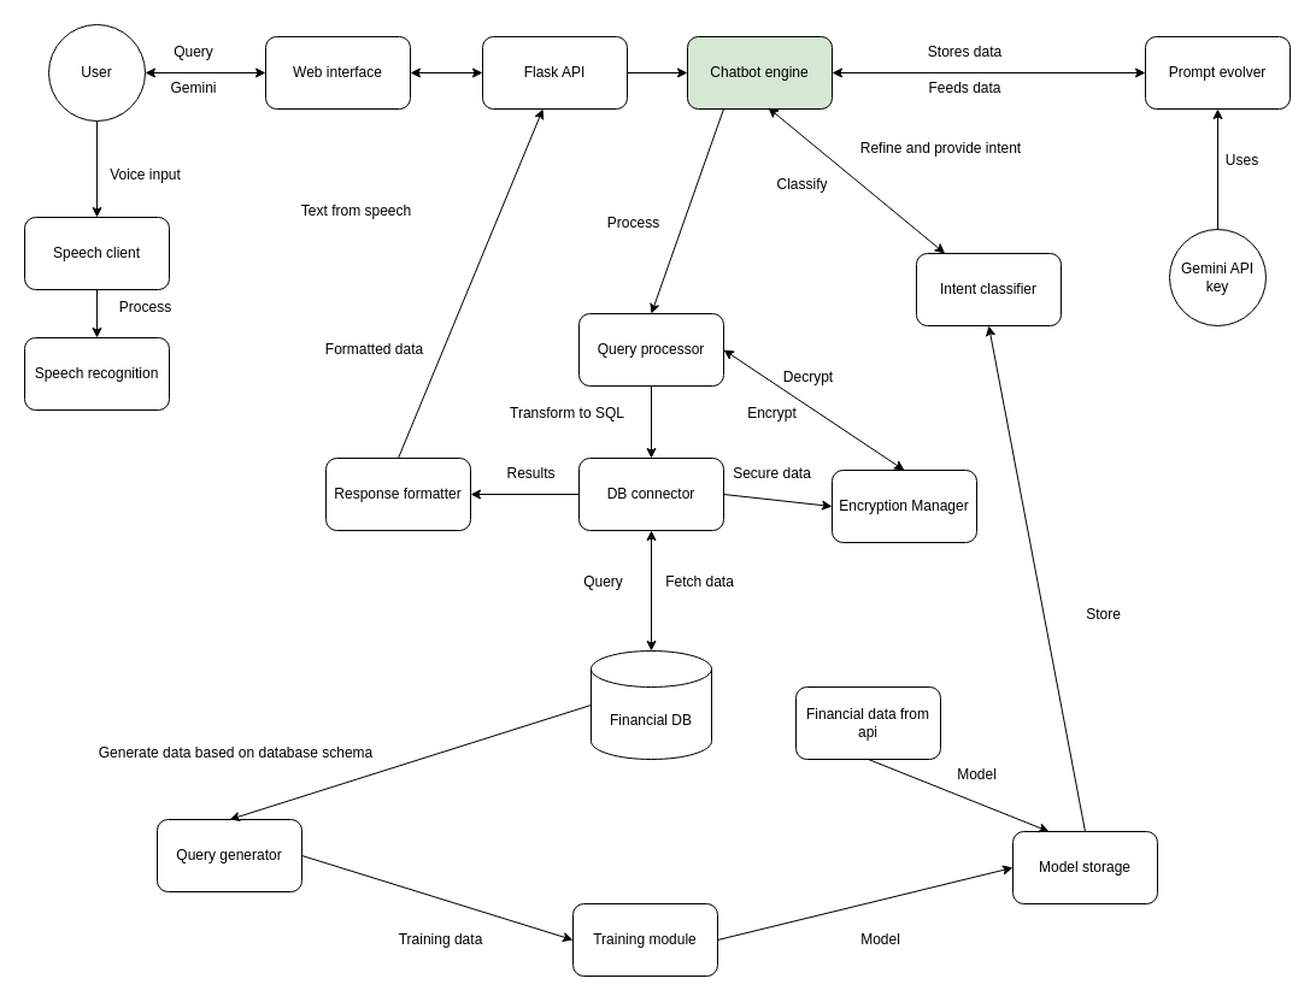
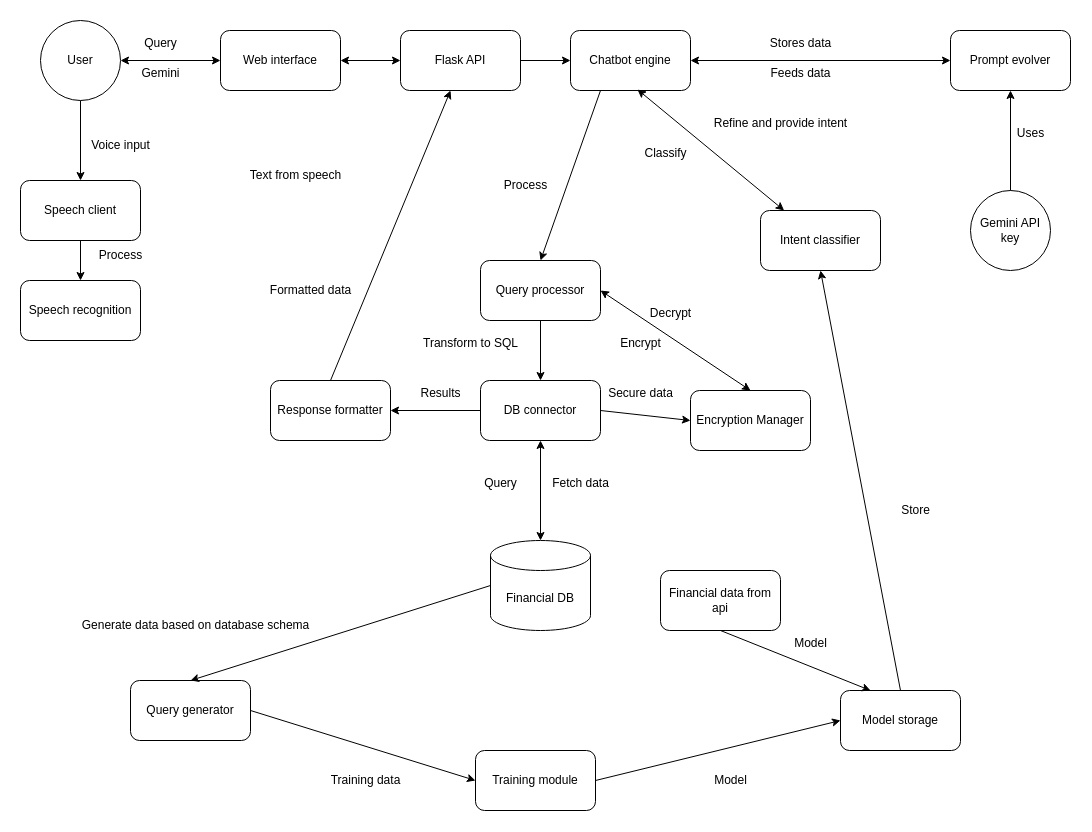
  <mxCell id="0" />
  <mxCell id="1" parent="0" />
  <mxCell id="2" value="User" style="ellipse;whiteSpace=wrap;html=1;aspect=fixed;" parent="1" vertex="1"><mxGeometry x="40" y="20" width="80" height="80" as="geometry" /></mxCell>
  <mxCell id="3" value="Web interface" style="rounded=1;whiteSpace=wrap;html=1;" parent="1" vertex="1"><mxGeometry x="220" y="30" width="120" height="60" as="geometry" /></mxCell>
  <mxCell id="4" value="" style="endArrow=classic;startArrow=classic;html=1;rounded=0;entryX=0;entryY=0.5;entryDx=0;entryDy=0;exitX=1;exitY=0.5;exitDx=0;exitDy=0;" parent="1" source="2" target="3" edge="1"><mxGeometry width="50" height="50" relative="1" as="geometry"><mxPoint x="350" y="340" as="sourcePoint" /><mxPoint x="400" y="290" as="targetPoint" /></mxGeometry></mxCell>
  <mxCell id="5" value="Query" style="text;html=1;align=center;verticalAlign=middle;resizable=0;points=[];autosize=1;strokeColor=none;fillColor=none;" parent="1" vertex="1"><mxGeometry x="130" y="28" width="60" height="30" as="geometry" /></mxCell>
  <mxCell id="6" value="Gemini" style="text;html=1;align=center;verticalAlign=middle;resizable=0;points=[];autosize=1;strokeColor=none;fillColor=none;" parent="1" vertex="1"><mxGeometry x="120" y="58" width="80" height="30" as="geometry" /></mxCell>
  <mxCell id="7" value="Speech client" style="rounded=1;whiteSpace=wrap;html=1;" parent="1" vertex="1"><mxGeometry x="20" y="180" width="120" height="60" as="geometry" /></mxCell>
  <mxCell id="8" value="" style="endArrow=classic;html=1;rounded=0;entryX=0.5;entryY=0;entryDx=0;entryDy=0;exitX=0.5;exitY=1;exitDx=0;exitDy=0;" parent="1" source="2" target="7" edge="1"><mxGeometry width="50" height="50" relative="1" as="geometry"><mxPoint x="350" y="340" as="sourcePoint" /><mxPoint x="400" y="290" as="targetPoint" /></mxGeometry></mxCell>
  <mxCell id="9" value="Voice input" style="text;html=1;align=center;verticalAlign=middle;resizable=0;points=[];autosize=1;strokeColor=none;fillColor=none;" parent="1" vertex="1"><mxGeometry x="80" y="130" width="80" height="30" as="geometry" /></mxCell>
  <mxCell id="10" value="Speech recognition" style="rounded=1;whiteSpace=wrap;html=1;" parent="1" vertex="1"><mxGeometry x="20" y="280" width="120" height="60" as="geometry" /></mxCell>
  <mxCell id="11" value="" style="endArrow=classic;html=1;rounded=0;exitX=0.5;exitY=1;exitDx=0;exitDy=0;entryX=0.5;entryY=0;entryDx=0;entryDy=0;" parent="1" source="7" target="10" edge="1"><mxGeometry width="50" height="50" relative="1" as="geometry"><mxPoint x="350" y="340" as="sourcePoint" /><mxPoint x="400" y="290" as="targetPoint" /></mxGeometry></mxCell>
  <mxCell id="12" value="Process" style="text;html=1;align=center;verticalAlign=middle;resizable=0;points=[];autosize=1;strokeColor=none;fillColor=none;" parent="1" vertex="1"><mxGeometry x="85" y="240" width="70" height="30" as="geometry" /></mxCell>
  <mxCell id="13" value="Flask API" style="rounded=1;whiteSpace=wrap;html=1;" parent="1" vertex="1"><mxGeometry x="400" y="30" width="120" height="60" as="geometry" /></mxCell>
  <mxCell id="14" value="" style="endArrow=classic;startArrow=classic;html=1;rounded=0;entryX=0;entryY=0.5;entryDx=0;entryDy=0;exitX=1;exitY=0.5;exitDx=0;exitDy=0;" parent="1" source="3" target="13" edge="1"><mxGeometry width="50" height="50" relative="1" as="geometry"><mxPoint x="350" y="340" as="sourcePoint" /><mxPoint x="400" y="290" as="targetPoint" /></mxGeometry></mxCell>
- <mxCell id="15" value="Chatbot engine" style="rounded=1;whiteSpace=wrap;html=1;fillColor=#d5e8d4;" parent="1" vertex="1"><mxGeometry x="570" y="30" width="120" height="60" as="geometry" /></mxCell>
+ <mxCell id="15" value="Chatbot engine" style="rounded=1;whiteSpace=wrap;html=1;" parent="1" vertex="1"><mxGeometry x="570" y="30" width="120" height="60" as="geometry" /></mxCell>
  <mxCell id="16" value="" style="endArrow=classic;html=1;rounded=0;entryX=0;entryY=0.5;entryDx=0;entryDy=0;exitX=1;exitY=0.5;exitDx=0;exitDy=0;" parent="1" source="13" target="15" edge="1"><mxGeometry width="50" height="50" relative="1" as="geometry"><mxPoint x="350" y="340" as="sourcePoint" /><mxPoint x="400" y="290" as="targetPoint" /></mxGeometry></mxCell>
  <mxCell id="17" value="Intent classifier" style="rounded=1;whiteSpace=wrap;html=1;" parent="1" vertex="1"><mxGeometry x="760" y="210" width="120" height="60" as="geometry" /></mxCell>
  <mxCell id="18" value="" style="endArrow=classic;startArrow=classic;html=1;rounded=0;entryX=0.558;entryY=0.983;entryDx=0;entryDy=0;entryPerimeter=0;" parent="1" source="17" target="15" edge="1"><mxGeometry width="50" height="50" relative="1" as="geometry"><mxPoint x="350" y="340" as="sourcePoint" /><mxPoint x="400" y="290" as="targetPoint" /></mxGeometry></mxCell>
  <mxCell id="19" value="Classify" style="text;html=1;align=center;verticalAlign=middle;resizable=0;points=[];autosize=1;strokeColor=none;fillColor=none;" parent="1" vertex="1"><mxGeometry x="630" y="138" width="70" height="30" as="geometry" /></mxCell>
  <mxCell id="20" value="Refine and provide intent" style="text;html=1;align=center;verticalAlign=middle;resizable=0;points=[];autosize=1;strokeColor=none;fillColor=none;" parent="1" vertex="1"><mxGeometry x="700" y="108" width="160" height="30" as="geometry" /></mxCell>
  <mxCell id="21" value="Query processor" style="rounded=1;whiteSpace=wrap;html=1;" parent="1" vertex="1"><mxGeometry x="480" y="260" width="120" height="60" as="geometry" /></mxCell>
  <mxCell id="22" value="" style="endArrow=classic;html=1;rounded=0;entryX=0.5;entryY=0;entryDx=0;entryDy=0;exitX=0.25;exitY=1;exitDx=0;exitDy=0;" parent="1" source="15" target="21" edge="1"><mxGeometry width="50" height="50" relative="1" as="geometry"><mxPoint x="350" y="340" as="sourcePoint" /><mxPoint x="400" y="290" as="targetPoint" /></mxGeometry></mxCell>
  <mxCell id="23" value="Process" style="text;html=1;align=center;verticalAlign=middle;resizable=0;points=[];autosize=1;strokeColor=none;fillColor=none;" parent="1" vertex="1"><mxGeometry x="490" y="170" width="70" height="30" as="geometry" /></mxCell>
  <mxCell id="24" value="DB connector" style="rounded=1;whiteSpace=wrap;html=1;" parent="1" vertex="1"><mxGeometry x="480" y="380" width="120" height="60" as="geometry" /></mxCell>
  <mxCell id="25" value="" style="endArrow=classic;html=1;rounded=0;entryX=0.5;entryY=0;entryDx=0;entryDy=0;exitX=0.5;exitY=1;exitDx=0;exitDy=0;" parent="1" source="21" target="24" edge="1"><mxGeometry width="50" height="50" relative="1" as="geometry"><mxPoint x="350" y="340" as="sourcePoint" /><mxPoint x="400" y="290" as="targetPoint" /></mxGeometry></mxCell>
  <mxCell id="26" value="Encryption Manager" style="rounded=1;whiteSpace=wrap;html=1;" parent="1" vertex="1"><mxGeometry x="690" y="390" width="120" height="60" as="geometry" /></mxCell>
  <mxCell id="27" value="Transform to SQL" style="text;html=1;align=center;verticalAlign=middle;resizable=0;points=[];autosize=1;strokeColor=none;fillColor=none;" parent="1" vertex="1"><mxGeometry x="410" y="328" width="120" height="30" as="geometry" /></mxCell>
  <mxCell id="28" value="Encrypt" style="text;html=1;align=center;verticalAlign=middle;resizable=0;points=[];autosize=1;strokeColor=none;fillColor=none;" parent="1" vertex="1"><mxGeometry x="610" y="328" width="60" height="30" as="geometry" /></mxCell>
  <mxCell id="29" value="" style="endArrow=classic;html=1;rounded=0;entryX=0;entryY=0.5;entryDx=0;entryDy=0;exitX=1;exitY=0.5;exitDx=0;exitDy=0;" parent="1" source="24" target="26" edge="1"><mxGeometry width="50" height="50" relative="1" as="geometry"><mxPoint x="350" y="340" as="sourcePoint" /><mxPoint x="400" y="290" as="targetPoint" /></mxGeometry></mxCell>
  <mxCell id="30" value="Secure data" style="text;html=1;align=center;verticalAlign=middle;resizable=0;points=[];autosize=1;strokeColor=none;fillColor=none;" parent="1" vertex="1"><mxGeometry x="595" y="378" width="90" height="30" as="geometry" /></mxCell>
  <mxCell id="31" value="Financial DB" style="shape=cylinder3;whiteSpace=wrap;html=1;boundedLbl=1;backgroundOutline=1;size=15;" parent="1" vertex="1"><mxGeometry x="490" y="540" width="100" height="90" as="geometry" /></mxCell>
  <mxCell id="32" value="Query" style="text;html=1;align=center;verticalAlign=middle;resizable=0;points=[];autosize=1;strokeColor=none;fillColor=none;" parent="1" vertex="1"><mxGeometry x="470" y="468" width="60" height="30" as="geometry" /></mxCell>
  <mxCell id="33" value="Response formatter" style="rounded=1;whiteSpace=wrap;html=1;" parent="1" vertex="1"><mxGeometry x="270" y="380" width="120" height="60" as="geometry" /></mxCell>
  <mxCell id="34" value="" style="endArrow=classic;html=1;rounded=0;entryX=1;entryY=0.5;entryDx=0;entryDy=0;exitX=0;exitY=0.5;exitDx=0;exitDy=0;" parent="1" source="24" target="33" edge="1"><mxGeometry width="50" height="50" relative="1" as="geometry"><mxPoint x="350" y="340" as="sourcePoint" /><mxPoint x="400" y="290" as="targetPoint" /></mxGeometry></mxCell>
  <mxCell id="35" value="Results" style="text;html=1;align=center;verticalAlign=middle;resizable=0;points=[];autosize=1;strokeColor=none;fillColor=none;" parent="1" vertex="1"><mxGeometry x="410" y="378" width="60" height="30" as="geometry" /></mxCell>
  <mxCell id="36" value="" style="endArrow=classic;startArrow=classic;html=1;rounded=0;entryX=0.5;entryY=0;entryDx=0;entryDy=0;entryPerimeter=0;exitX=0.5;exitY=1;exitDx=0;exitDy=0;" parent="1" source="24" target="31" edge="1"><mxGeometry width="50" height="50" relative="1" as="geometry"><mxPoint x="350" y="340" as="sourcePoint" /><mxPoint x="400" y="290" as="targetPoint" /></mxGeometry></mxCell>
  <mxCell id="37" value="Fetch data" style="text;html=1;align=center;verticalAlign=middle;resizable=0;points=[];autosize=1;strokeColor=none;fillColor=none;" parent="1" vertex="1"><mxGeometry x="540" y="468" width="80" height="30" as="geometry" /></mxCell>
  <mxCell id="38" value="" style="endArrow=classic;html=1;rounded=0;entryX=0.417;entryY=1;entryDx=0;entryDy=0;entryPerimeter=0;exitX=0.5;exitY=0;exitDx=0;exitDy=0;" parent="1" source="33" target="13" edge="1"><mxGeometry width="50" height="50" relative="1" as="geometry"><mxPoint x="350" y="340" as="sourcePoint" /><mxPoint x="400" y="290" as="targetPoint" /></mxGeometry></mxCell>
  <mxCell id="39" value="Formatted data" style="text;html=1;align=center;verticalAlign=middle;resizable=0;points=[];autosize=1;strokeColor=none;fillColor=none;" parent="1" vertex="1"><mxGeometry x="260" y="275" width="100" height="30" as="geometry" /></mxCell>
  <mxCell id="40" value="Text from speech" style="text;html=1;align=center;verticalAlign=middle;resizable=0;points=[];autosize=1;strokeColor=none;fillColor=none;" parent="1" vertex="1"><mxGeometry x="240" y="160" width="110" height="30" as="geometry" /></mxCell>
  <mxCell id="41" value="Query generator" style="rounded=1;whiteSpace=wrap;html=1;" parent="1" vertex="1"><mxGeometry x="130" y="680" width="120" height="60" as="geometry" /></mxCell>
  <mxCell id="42" value="Training module" style="rounded=1;whiteSpace=wrap;html=1;" parent="1" vertex="1"><mxGeometry x="475" y="750" width="120" height="60" as="geometry" /></mxCell>
  <mxCell id="43" value="Model storage" style="rounded=1;whiteSpace=wrap;html=1;" parent="1" vertex="1"><mxGeometry x="840" y="690" width="120" height="60" as="geometry" /></mxCell>
  <mxCell id="44" value="" style="endArrow=classic;html=1;rounded=0;entryX=0;entryY=0.5;entryDx=0;entryDy=0;exitX=1;exitY=0.5;exitDx=0;exitDy=0;" parent="1" source="42" target="43" edge="1"><mxGeometry width="50" height="50" relative="1" as="geometry"><mxPoint x="350" y="640" as="sourcePoint" /><mxPoint x="400" y="590" as="targetPoint" /></mxGeometry></mxCell>
  <mxCell id="45" value="Model" style="text;html=1;align=center;verticalAlign=middle;resizable=0;points=[];autosize=1;strokeColor=none;fillColor=none;" parent="1" vertex="1"><mxGeometry x="700" y="765" width="60" height="30" as="geometry" /></mxCell>
  <mxCell id="46" value="" style="endArrow=classic;html=1;rounded=0;entryX=0;entryY=0.5;entryDx=0;entryDy=0;exitX=1;exitY=0.5;exitDx=0;exitDy=0;" parent="1" source="41" target="42" edge="1"><mxGeometry width="50" height="50" relative="1" as="geometry"><mxPoint x="350" y="640" as="sourcePoint" /><mxPoint x="400" y="590" as="targetPoint" /></mxGeometry></mxCell>
  <mxCell id="47" value="Training data" style="text;html=1;align=center;verticalAlign=middle;resizable=0;points=[];autosize=1;strokeColor=none;fillColor=none;" parent="1" vertex="1"><mxGeometry x="320" y="765" width="90" height="30" as="geometry" /></mxCell>
  <mxCell id="48" value="" style="endArrow=classic;html=1;rounded=0;entryX=0.5;entryY=1;entryDx=0;entryDy=0;exitX=0.5;exitY=0;exitDx=0;exitDy=0;" parent="1" source="43" target="17" edge="1"><mxGeometry width="50" height="50" relative="1" as="geometry"><mxPoint x="350" y="540" as="sourcePoint" /><mxPoint x="400" y="490" as="targetPoint" /></mxGeometry></mxCell>
  <mxCell id="49" value="" style="endArrow=classic;html=1;rounded=0;exitX=0;exitY=0.5;exitDx=0;exitDy=0;exitPerimeter=0;entryX=0.5;entryY=0;entryDx=0;entryDy=0;" parent="1" source="31" target="41" edge="1"><mxGeometry width="50" height="50" relative="1" as="geometry"><mxPoint x="450" y="540" as="sourcePoint" /><mxPoint x="500" y="490" as="targetPoint" /></mxGeometry></mxCell>
  <mxCell id="50" value="Generate data based on database schema" style="text;html=1;align=center;verticalAlign=middle;resizable=0;points=[];autosize=1;strokeColor=none;fillColor=none;" parent="1" vertex="1"><mxGeometry x="70" y="610" width="250" height="30" as="geometry" /></mxCell>
  <mxCell id="51" value="Store" style="text;html=1;align=center;verticalAlign=middle;resizable=0;points=[];autosize=1;strokeColor=none;fillColor=none;" parent="1" vertex="1"><mxGeometry x="890" y="495" width="50" height="30" as="geometry" /></mxCell>
  <mxCell id="52" value="Financial data from api" style="rounded=1;whiteSpace=wrap;html=1;" parent="1" vertex="1"><mxGeometry x="660" y="570" width="120" height="60" as="geometry" /></mxCell>
  <mxCell id="53" value="" style="endArrow=classic;html=1;rounded=0;entryX=0.25;entryY=0;entryDx=0;entryDy=0;exitX=0.5;exitY=1;exitDx=0;exitDy=0;" parent="1" source="52" target="43" edge="1"><mxGeometry width="50" height="50" relative="1" as="geometry"><mxPoint x="560" y="540" as="sourcePoint" /><mxPoint x="610" y="490" as="targetPoint" /></mxGeometry></mxCell>
  <mxCell id="54" value="Model" style="text;html=1;align=center;verticalAlign=middle;resizable=0;points=[];autosize=1;strokeColor=none;fillColor=none;" parent="1" vertex="1"><mxGeometry x="780" y="628" width="60" height="30" as="geometry" /></mxCell>
  <mxCell id="55" value="Prompt evolver" style="rounded=1;whiteSpace=wrap;html=1;" parent="1" vertex="1"><mxGeometry x="950" y="30" width="120" height="60" as="geometry" /></mxCell>
  <mxCell id="56" value="" style="endArrow=classic;startArrow=classic;html=1;rounded=0;entryX=0;entryY=0.5;entryDx=0;entryDy=0;exitX=1;exitY=0.5;exitDx=0;exitDy=0;" parent="1" source="15" target="55" edge="1"><mxGeometry width="50" height="50" relative="1" as="geometry"><mxPoint x="370" y="590" as="sourcePoint" /><mxPoint x="420" y="540" as="targetPoint" /></mxGeometry></mxCell>
  <mxCell id="57" value="Stores data" style="text;html=1;align=center;verticalAlign=middle;resizable=0;points=[];autosize=1;strokeColor=none;fillColor=none;" parent="1" vertex="1"><mxGeometry x="760" y="28" width="80" height="30" as="geometry" /></mxCell>
  <mxCell id="58" value="Feeds data" style="text;html=1;align=center;verticalAlign=middle;resizable=0;points=[];autosize=1;strokeColor=none;fillColor=none;" parent="1" vertex="1"><mxGeometry x="760" y="58" width="80" height="30" as="geometry" /></mxCell>
  <mxCell id="59" value="Gemini API key" style="ellipse;whiteSpace=wrap;html=1;aspect=fixed;" parent="1" vertex="1"><mxGeometry x="970" y="190" width="80" height="80" as="geometry" /></mxCell>
  <mxCell id="60" value="" style="endArrow=classic;html=1;rounded=0;entryX=0.5;entryY=1;entryDx=0;entryDy=0;exitX=0.5;exitY=0;exitDx=0;exitDy=0;" parent="1" source="59" target="55" edge="1"><mxGeometry width="50" height="50" relative="1" as="geometry"><mxPoint x="370" y="300" as="sourcePoint" /><mxPoint x="420" y="250" as="targetPoint" /></mxGeometry></mxCell>
  <mxCell id="61" value="Uses" style="text;html=1;align=center;verticalAlign=middle;resizable=0;points=[];autosize=1;strokeColor=none;fillColor=none;" parent="1" vertex="1"><mxGeometry x="1005" y="118" width="50" height="30" as="geometry" /></mxCell>
  <mxCell id="62" value="" style="endArrow=classic;startArrow=classic;html=1;rounded=0;entryX=0.5;entryY=0;entryDx=0;entryDy=0;exitX=1;exitY=0.5;exitDx=0;exitDy=0;" edge="1" parent="1" source="21" target="26"><mxGeometry width="50" height="50" relative="1" as="geometry"><mxPoint x="550" y="440" as="sourcePoint" /><mxPoint x="600" y="390" as="targetPoint" /></mxGeometry></mxCell>
  <mxCell id="63" value="Decrypt" style="text;html=1;align=center;verticalAlign=middle;resizable=0;points=[];autosize=1;strokeColor=none;fillColor=none;" vertex="1" parent="1"><mxGeometry x="640" y="298" width="60" height="30" as="geometry" /></mxCell>
